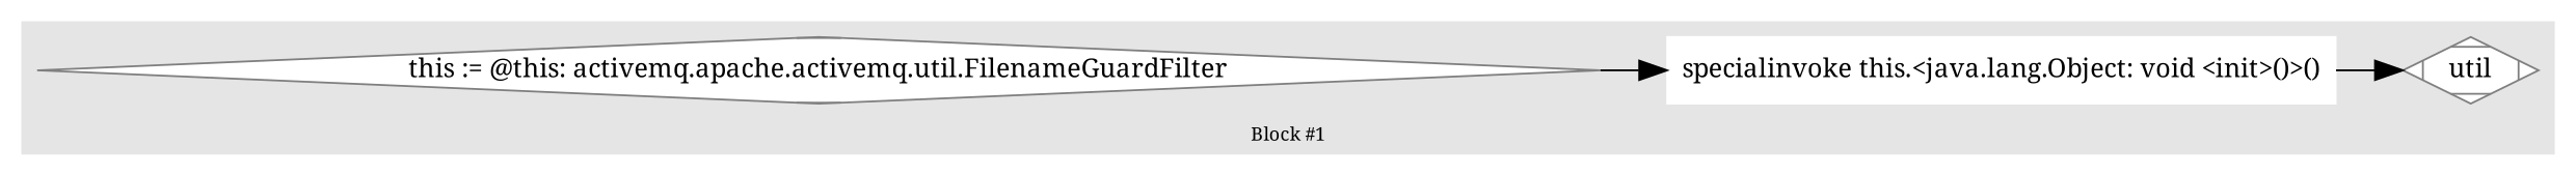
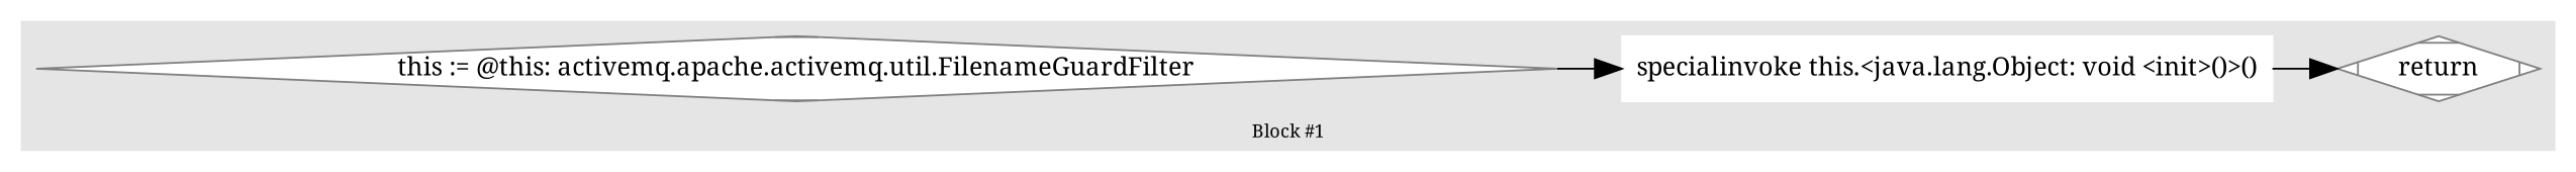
  digraph {
    color=gray90
    compound=true
    fontname="Noto Serif"
    fontsize=10
    labelloc=b
    rankdir=LR
    style=filled
    node [color=grey50 fillcolor=white fontname="Noto Serif" shape=Mdiamond style=filled]
    edge [arrowsize=1.5 fontcolor=grey40 fontname="Noto Serif" fontsize=10]
    n1 [label="this := @this: activemq.apache.activemq.util.FilenameGuardFilter"]
    n2 [color=white label="specialinvoke this.&lt;java.lang.Object: void &lt;init&gt;()&gt;()" shape=box fillcolor=""]
-   n3 [label=util]
+   n3 [label=return]
    subgraph cluster_1 {
      label="Block #1"
      n1
      n2
      n3
    }
    n1 -> n2
    n2 -> n3
  }
